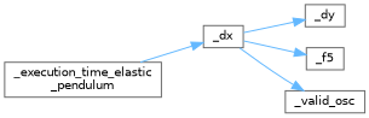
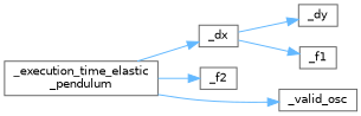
  digraph {
    rankdir=LR
    node [color=grey40 fillcolor=white fontname=Helvetica fontsize=10 shape=box style=filled]
    edge [color=steelblue1 fontname=Helvetica fontsize=10 labelfontname=Helvetica labelfontsize=10 style=solid]
    n1 [height=0.2 label="_execution_time_elastic\l_pendulum" width=0.4]
    n2 [height=0.2 label=_dx width=0.4]
+   n3 [height=0.2 label=_f2 width=0.4]
    n4 [height=0.2 label=_valid_osc width=0.4]
    n5 [height=0.2 label=_dy width=0.4]
-   n6 [height=0.2 label=_f5 width=0.4]
+   n6 [height=0.2 label=_f1 width=0.4]
    n1 -> n2
-   n2 -> n4
+   n1 -> n3
+   n1 -> n4
    n2 -> n5
    n2 -> n6
  }
